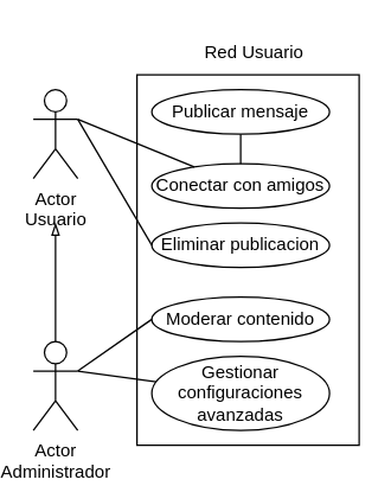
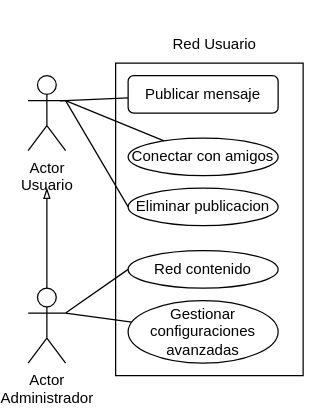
  <mxCell id="0" />
  <mxCell id="1" parent="0" />
  <mxCell id="2" value="Actor&lt;br&gt;Usuario" style="shape=umlActor;verticalLabelPosition=bottom;verticalAlign=top;html=1;outlineConnect=0;strokeColor=#000000;fillColor=none;fontColor=#000000;" parent="1" vertex="1"><mxGeometry x="20" y="60" width="30" height="60" as="geometry" /></mxCell>
  <mxCell id="3" style="edgeStyle=none;html=1;fontColor=#000000;endArrow=blockThin;endFill=0;strokeColor=#000000;" parent="1" source="4" edge="1"><mxGeometry relative="1" as="geometry"><mxPoint x="35" y="150" as="targetPoint" /></mxGeometry></mxCell>
  <mxCell id="4" value="Actor&lt;br&gt;Administrador" style="shape=umlActor;verticalLabelPosition=bottom;verticalAlign=top;html=1;outlineConnect=0;strokeColor=#000000;fillColor=none;fontColor=#000000;" parent="1" vertex="1"><mxGeometry x="20" y="230" width="30" height="60" as="geometry" /></mxCell>
  <mxCell id="5" value="" style="rounded=0;whiteSpace=wrap;html=1;strokeColor=#000000;fontColor=#000000;fillColor=none;" parent="1" vertex="1"><mxGeometry x="90" y="50" width="150" height="250" as="geometry" /></mxCell>
  <mxCell id="6" value="Red Usuario" style="text;strokeColor=none;fillColor=none;align=left;verticalAlign=middle;spacingLeft=4;spacingRight=4;overflow=hidden;points=[[0,0.5],[1,0.5]];portConstraint=eastwest;rotatable=0;whiteSpace=wrap;html=1;fontColor=#000000;" parent="1" vertex="1"><mxGeometry x="130" y="20" width="90" height="30" as="geometry" /></mxCell>
- <mxCell id="7" style="edgeStyle=none;html=1;strokeColor=#000000;fontColor=#000000;endArrow=none;endFill=0;" parent="1" source="8" target="10" edge="1"><mxGeometry relative="1" as="geometry" /></mxCell>
- <mxCell id="8" value="Publicar mensaje" style="ellipse;whiteSpace=wrap;html=1;strokeColor=#000000;fontColor=#000000;fillColor=none;" parent="1" vertex="1"><mxGeometry x="100" y="60" width="120" height="30" as="geometry" /></mxCell>
+ <mxCell id="7" style="edgeStyle=none;html=1;entryX=0.845;entryY=0.338;entryDx=0;entryDy=0;entryPerimeter=0;strokeColor=#000000;fontColor=#000000;endArrow=none;endFill=0;" parent="1" source="8" target="2" edge="1"><mxGeometry relative="1" as="geometry" /></mxCell>
+ <mxCell id="8" value="Publicar mensaje" style="whiteSpace=wrap;html=1;strokeColor=#000000;fontColor=#000000;fillColor=none;rounded=1;" parent="1" vertex="1"><mxGeometry x="100" y="60" width="120" height="30" as="geometry" /></mxCell>
  <mxCell id="9" style="edgeStyle=none;html=1;strokeColor=#000000;fontColor=#000000;endArrow=none;endFill=0;" parent="1" source="10" edge="1"><mxGeometry relative="1" as="geometry"><mxPoint x="50" y="80" as="targetPoint" /></mxGeometry></mxCell>
  <mxCell id="10" value="Conectar con amigos" style="ellipse;whiteSpace=wrap;html=1;strokeColor=#000000;fontColor=#000000;fillColor=none;" parent="1" vertex="1"><mxGeometry x="100" y="110" width="120" height="30" as="geometry" /></mxCell>
  <mxCell id="11" style="edgeStyle=none;html=1;strokeColor=#000000;endArrow=none;endFill=0;exitX=0;exitY=0.5;exitDx=0;exitDy=0;" edge="1" parent="1" source="12"><mxGeometry relative="1" as="geometry"><mxPoint x="50" y="80" as="targetPoint" /></mxGeometry></mxCell>
  <mxCell id="12" value="Eliminar publicacion" style="ellipse;whiteSpace=wrap;html=1;strokeColor=#000000;fontColor=#000000;fillColor=none;" parent="1" vertex="1"><mxGeometry x="100" y="150" width="120" height="30" as="geometry" /></mxCell>
  <mxCell id="13" style="edgeStyle=none;html=1;entryX=1;entryY=0.333;entryDx=0;entryDy=0;entryPerimeter=0;strokeColor=#000000;fontColor=#000000;endArrow=none;endFill=0;exitX=0;exitY=0.5;exitDx=0;exitDy=0;" parent="1" source="14" target="4" edge="1"><mxGeometry relative="1" as="geometry" /></mxCell>
- <mxCell id="14" value="Moderar contenido" style="ellipse;whiteSpace=wrap;html=1;strokeColor=#000000;fontColor=#000000;fillColor=none;" parent="1" vertex="1"><mxGeometry x="100" y="200" width="120" height="30" as="geometry" /></mxCell>
+ <mxCell id="14" value="Red contenido" style="ellipse;whiteSpace=wrap;html=1;strokeColor=#000000;fontColor=#000000;fillColor=none;" parent="1" vertex="1"><mxGeometry x="100" y="200" width="120" height="30" as="geometry" /></mxCell>
  <mxCell id="15" style="edgeStyle=none;html=1;entryX=1;entryY=0.333;entryDx=0;entryDy=0;entryPerimeter=0;strokeColor=#000000;endArrow=none;endFill=0;" edge="1" parent="1" source="16" target="4"><mxGeometry relative="1" as="geometry" /></mxCell>
  <mxCell id="16" value="Gestionar configuraciones avanzadas" style="ellipse;whiteSpace=wrap;html=1;strokeColor=#000000;fontColor=#000000;fillColor=none;" vertex="1" parent="1"><mxGeometry x="100" y="240" width="120" height="50" as="geometry" /></mxCell>
